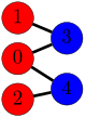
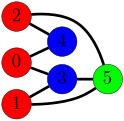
  graph {
    splines=true
    rankdir=LR
    node [color=black fillcolor=red fixedsize=true fontname="Latin Modern Math" fontsize=42 penwidth=1 shape=circle style=filled]
    edge [color=black penwidth=6 style=bold]
    0 [height=0.91667 width=0.91667]
    3 [fillcolor=blue height=0.91667 width=0.91667]
    4 [fillcolor=blue height=0.91667 width=0.91667]
+   5 [fillcolor=green height=0.91667 width=0.91667]
    1 [height=0.91667 width=0.91667]
    2 [height=0.91667 width=0.91667]
    0 -- 3
    0 -- 4
+   3 -- 5
    1 -- 3
+   1 -- 5
    2 -- 4
+   2 -- 5
  }
